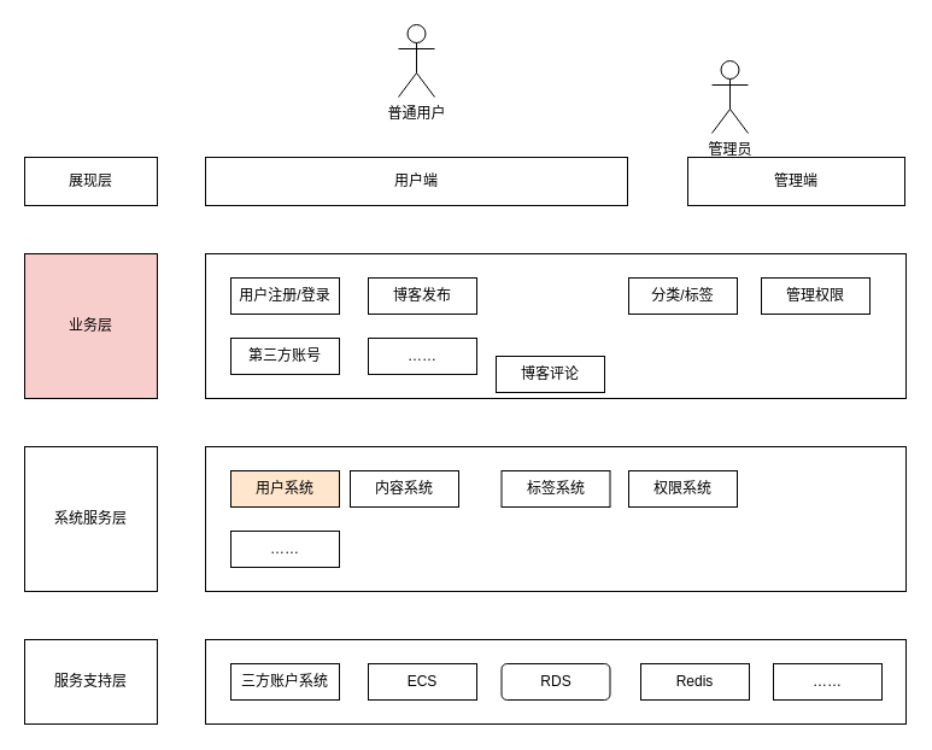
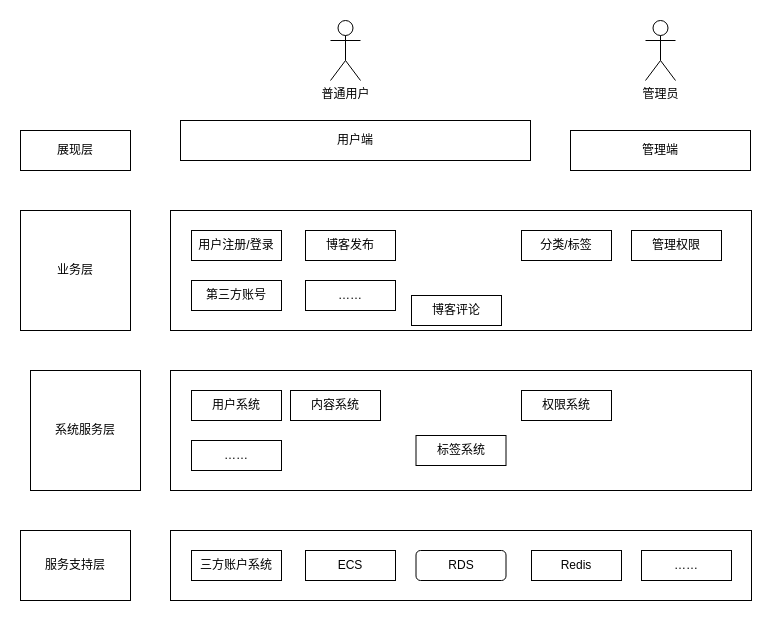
  <mxCell id="0" />
  <mxCell id="1" parent="0" />
- <mxCell id="2" value="用户端" style="rounded=0;whiteSpace=wrap;html=1;" vertex="1" parent="1"><mxGeometry x="170" y="130" width="350" height="40" as="geometry" /></mxCell>
+ <mxCell id="2" value="用户端" style="rounded=0;whiteSpace=wrap;html=1;" vertex="1" parent="1"><mxGeometry x="180" y="120" width="350" height="40" as="geometry" /></mxCell>
  <mxCell id="3" value="管理端" style="rounded=0;whiteSpace=wrap;html=1;" vertex="1" parent="1"><mxGeometry x="570" y="130" width="180" height="40" as="geometry" /></mxCell>
- <mxCell id="4" value="管理员" style="shape=umlActor;verticalLabelPosition=bottom;verticalAlign=top;html=1;outlineConnect=0;" vertex="1" parent="1"><mxGeometry x="590" y="50" width="30" height="60" as="geometry" /></mxCell>
+ <mxCell id="4" value="管理员" style="shape=umlActor;verticalLabelPosition=bottom;verticalAlign=top;html=1;outlineConnect=0;" vertex="1" parent="1"><mxGeometry x="645" y="20" width="30" height="60" as="geometry" /></mxCell>
  <mxCell id="5" value="普通用户" style="shape=umlActor;verticalLabelPosition=bottom;verticalAlign=top;html=1;outlineConnect=0;" vertex="1" parent="1"><mxGeometry x="330" y="20" width="30" height="60" as="geometry" /></mxCell>
  <mxCell id="6" value="展现层" style="rounded=0;whiteSpace=wrap;html=1;" vertex="1" parent="1"><mxGeometry x="20" y="130" width="110" height="40" as="geometry" /></mxCell>
  <mxCell id="7" value="" style="rounded=0;whiteSpace=wrap;html=1;" vertex="1" parent="1"><mxGeometry x="170" y="210" width="581" height="120" as="geometry" /></mxCell>
- <mxCell id="8" value="业务层" style="rounded=0;whiteSpace=wrap;html=1;fillColor=#f8cecc;" vertex="1" parent="1"><mxGeometry x="20" y="210" width="110" height="120" as="geometry" /></mxCell>
+ <mxCell id="8" value="业务层" style="rounded=0;whiteSpace=wrap;html=1;" vertex="1" parent="1"><mxGeometry x="20" y="210" width="110" height="120" as="geometry" /></mxCell>
  <mxCell id="9" value="用户注册/登录" style="rounded=0;whiteSpace=wrap;html=1;" vertex="1" parent="1"><mxGeometry x="191" y="230" width="90" height="30" as="geometry" /></mxCell>
  <mxCell id="10" value="博客发布" style="rounded=0;whiteSpace=wrap;html=1;" vertex="1" parent="1"><mxGeometry x="305" y="230" width="90" height="30" as="geometry" /></mxCell>
  <mxCell id="11" value="博客评论" style="rounded=0;whiteSpace=wrap;html=1;" vertex="1" parent="1"><mxGeometry x="411" y="295" width="90" height="30" as="geometry" /></mxCell>
  <mxCell id="12" value="分类/标签" style="rounded=0;whiteSpace=wrap;html=1;" vertex="1" parent="1"><mxGeometry x="521" y="230" width="90" height="30" as="geometry" /></mxCell>
  <mxCell id="13" value="第三方账号" style="rounded=0;whiteSpace=wrap;html=1;" vertex="1" parent="1"><mxGeometry x="191" y="280" width="90" height="30" as="geometry" /></mxCell>
  <mxCell id="14" value="管理权限" style="rounded=0;whiteSpace=wrap;html=1;" vertex="1" parent="1"><mxGeometry x="631" y="230" width="90" height="30" as="geometry" /></mxCell>
  <mxCell id="15" value="……" style="rounded=0;whiteSpace=wrap;html=1;" vertex="1" parent="1"><mxGeometry x="305" y="280" width="90" height="30" as="geometry" /></mxCell>
  <mxCell id="16" value="" style="rounded=0;whiteSpace=wrap;html=1;" vertex="1" parent="1"><mxGeometry x="170" y="370" width="581" height="120" as="geometry" /></mxCell>
- <mxCell id="17" value="系统服务层" style="rounded=0;whiteSpace=wrap;html=1;" vertex="1" parent="1"><mxGeometry x="20" y="370" width="110" height="120" as="geometry" /></mxCell>
- <mxCell id="18" value="用户系统" style="rounded=0;whiteSpace=wrap;html=1;fillColor=#ffe6cc;" vertex="1" parent="1"><mxGeometry x="191" y="390" width="90" height="30" as="geometry" /></mxCell>
+ <mxCell id="17" value="系统服务层" style="rounded=0;whiteSpace=wrap;html=1;" vertex="1" parent="1"><mxGeometry x="30" y="370" width="110" height="120" as="geometry" /></mxCell>
+ <mxCell id="18" value="用户系统" style="rounded=0;whiteSpace=wrap;html=1;" vertex="1" parent="1"><mxGeometry x="191" y="390" width="90" height="30" as="geometry" /></mxCell>
  <mxCell id="19" value="内容系统" style="rounded=0;whiteSpace=wrap;html=1;" vertex="1" parent="1"><mxGeometry x="290" y="390" width="90" height="30" as="geometry" /></mxCell>
- <mxCell id="20" value="标签系统" style="rounded=0;whiteSpace=wrap;html=1;" vertex="1" parent="1"><mxGeometry x="415.5" y="390" width="90" height="30" as="geometry" /></mxCell>
+ <mxCell id="20" value="标签系统" style="rounded=0;whiteSpace=wrap;html=1;" vertex="1" parent="1"><mxGeometry x="415.5" y="435" width="90" height="30" as="geometry" /></mxCell>
  <mxCell id="21" value="权限系统" style="rounded=0;whiteSpace=wrap;html=1;" vertex="1" parent="1"><mxGeometry x="521" y="390" width="90" height="30" as="geometry" /></mxCell>
  <mxCell id="22" value="……" style="rounded=0;whiteSpace=wrap;html=1;" vertex="1" parent="1"><mxGeometry x="191" y="440" width="90" height="30" as="geometry" /></mxCell>
  <mxCell id="23" value="" style="rounded=0;whiteSpace=wrap;html=1;" vertex="1" parent="1"><mxGeometry x="170" y="530" width="581" height="70" as="geometry" /></mxCell>
  <mxCell id="24" value="服务支持层" style="rounded=0;whiteSpace=wrap;html=1;" vertex="1" parent="1"><mxGeometry x="20" y="530" width="110" height="70" as="geometry" /></mxCell>
  <mxCell id="25" value="三方账户系统" style="rounded=0;whiteSpace=wrap;html=1;" vertex="1" parent="1"><mxGeometry x="191" y="550" width="90" height="30" as="geometry" /></mxCell>
  <mxCell id="26" value="ECS" style="rounded=0;whiteSpace=wrap;html=1;" vertex="1" parent="1"><mxGeometry x="305" y="550" width="90" height="30" as="geometry" /></mxCell>
  <mxCell id="27" value="RDS" style="whiteSpace=wrap;html=1;rounded=1;" vertex="1" parent="1"><mxGeometry x="415.5" y="550" width="90" height="30" as="geometry" /></mxCell>
  <mxCell id="28" value="Redis" style="rounded=0;whiteSpace=wrap;html=1;" vertex="1" parent="1"><mxGeometry x="531" y="550" width="90" height="30" as="geometry" /></mxCell>
  <mxCell id="29" value="……" style="rounded=0;whiteSpace=wrap;html=1;" vertex="1" parent="1"><mxGeometry x="641" y="550" width="90" height="30" as="geometry" /></mxCell>
